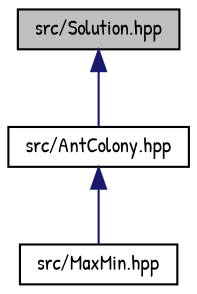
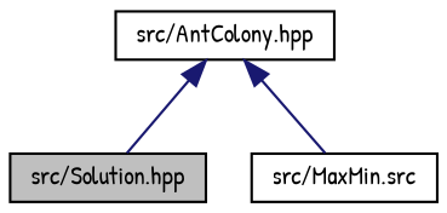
  digraph {
    fontname="Patrick Hand"
    node [color=black fillcolor=white fontname="Patrick Hand" fontsize=10 shape=record style=filled]
    edge [color=midnightblue dir=back fontname="Patrick Hand" fontsize=10 labelfontname=Helvetica labelfontsize=10 style=solid]
    n1 [fillcolor=grey75 fontcolor=black height=0.2 label="src/Solution.hpp" width=0.4]
    n2 [height=0.2 label="src/AntColony.hpp" width=0.4]
-   n3 [height=0.2 label="src/MaxMin.hpp" width=0.4]
-   n1 -> n2
+   n3 [height=0.2 label="src/MaxMin.src" width=0.4]
+   n2 -> n1
    n2 -> n3
  }
